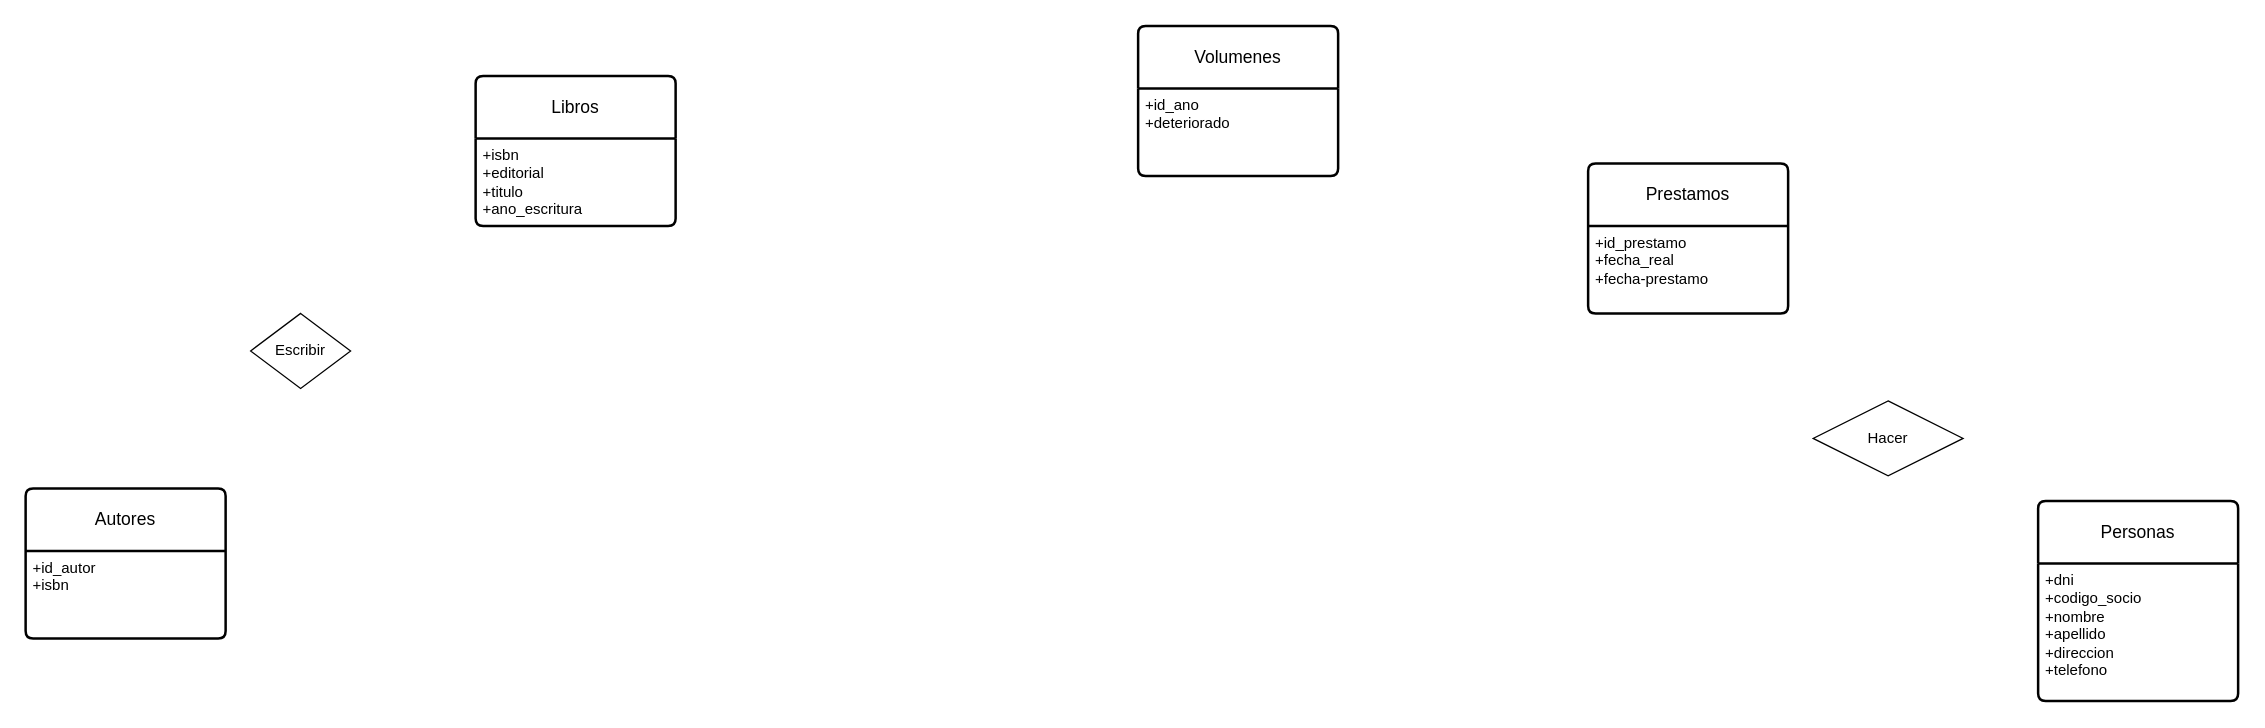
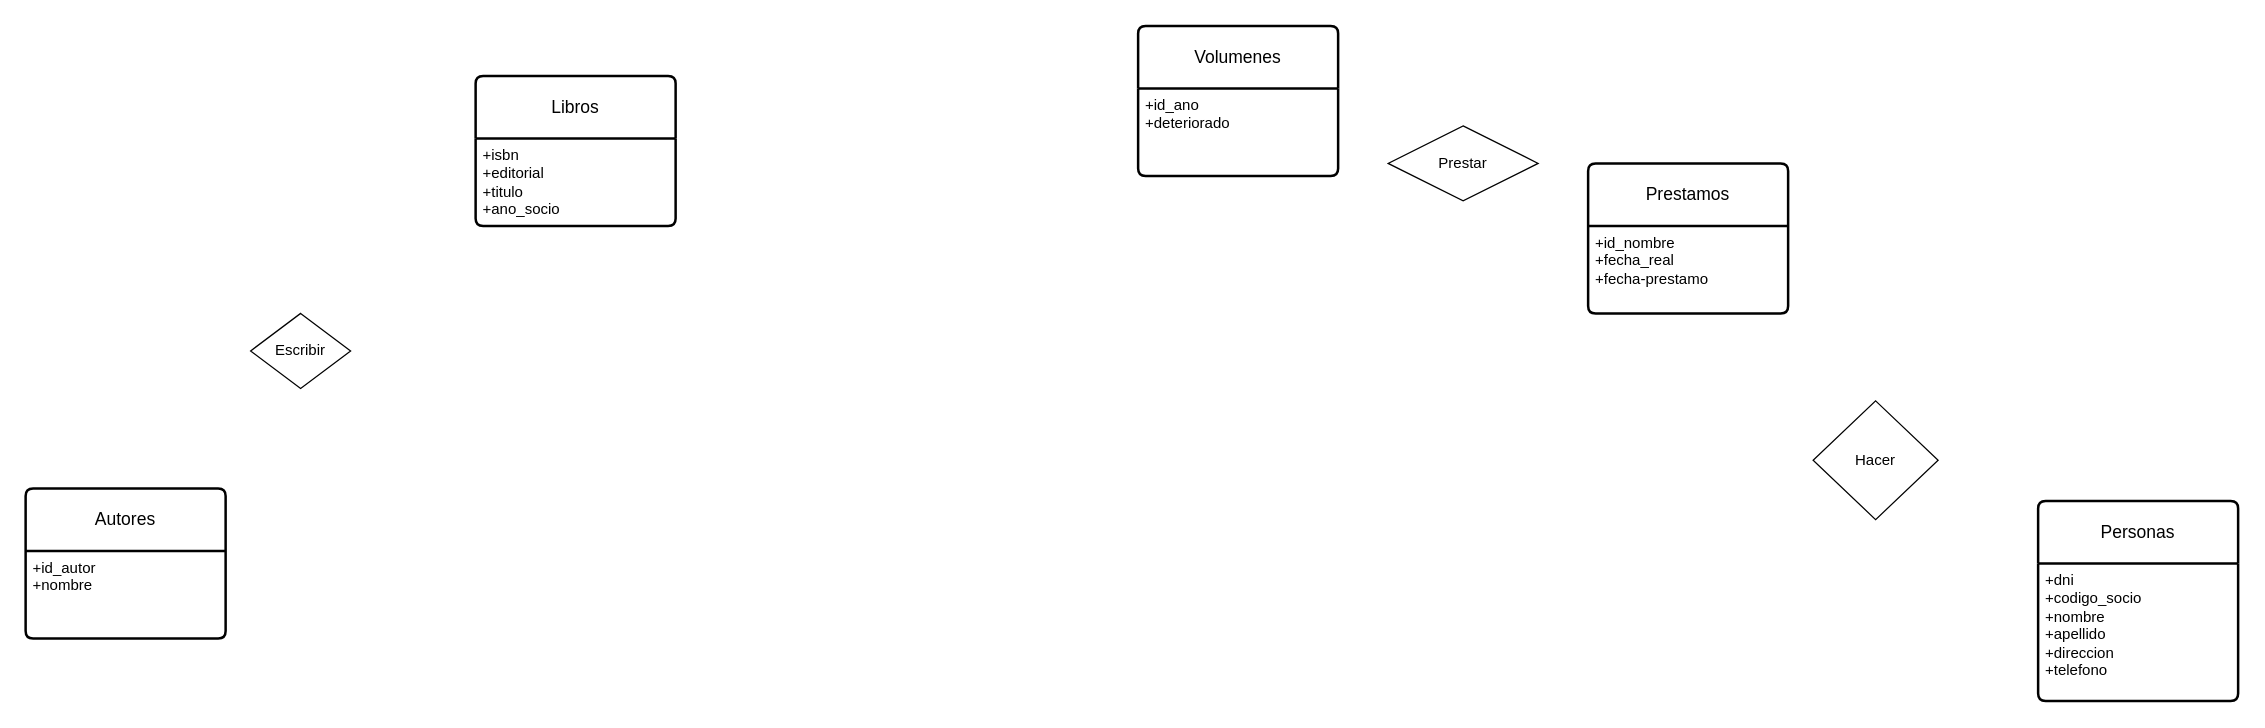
  <mxCell id="0" />
  <mxCell id="1" parent="0" />
  <mxCell id="2" value="Autores" style="swimlane;childLayout=stackLayout;horizontal=1;startSize=50;horizontalStack=0;rounded=1;fontSize=14;fontStyle=0;strokeWidth=2;resizeParent=0;resizeLast=1;shadow=0;dashed=0;align=center;arcSize=4;whiteSpace=wrap;html=1;" vertex="1" parent="1"><mxGeometry x="20" y="390" width="160" height="120" as="geometry" /></mxCell>
- <mxCell id="3" value="+id_autor&lt;br&gt;+isbn" style="align=left;strokeColor=none;fillColor=none;spacingLeft=4;fontSize=12;verticalAlign=top;resizable=0;rotatable=0;part=1;html=1;" vertex="1" parent="2"><mxGeometry y="50" width="160" height="70" as="geometry" /></mxCell>
+ <mxCell id="3" value="+id_autor&lt;br&gt;+nombre" style="align=left;strokeColor=none;fillColor=none;spacingLeft=4;fontSize=12;verticalAlign=top;resizable=0;rotatable=0;part=1;html=1;" vertex="1" parent="2"><mxGeometry y="50" width="160" height="70" as="geometry" /></mxCell>
  <mxCell id="4" value="Escribir" style="shape=rhombus;perimeter=rhombusPerimeter;whiteSpace=wrap;html=1;align=center;" vertex="1" parent="1"><mxGeometry x="200" y="250" width="80" height="60" as="geometry" /></mxCell>
  <mxCell id="5" value="Libros" style="swimlane;childLayout=stackLayout;horizontal=1;startSize=50;horizontalStack=0;rounded=1;fontSize=14;fontStyle=0;strokeWidth=2;resizeParent=0;resizeLast=1;shadow=0;dashed=0;align=center;arcSize=4;whiteSpace=wrap;html=1;" vertex="1" parent="1"><mxGeometry x="380" y="60" width="160" height="120" as="geometry" /></mxCell>
- <mxCell id="6" value="+isbn&lt;br&gt;+editorial&lt;br&gt;+titulo&lt;br&gt;+ano_escritura" style="align=left;strokeColor=none;fillColor=none;spacingLeft=4;fontSize=12;verticalAlign=top;resizable=0;rotatable=0;part=1;html=1;" vertex="1" parent="5"><mxGeometry y="50" width="160" height="70" as="geometry" /></mxCell>
+ <mxCell id="6" value="+isbn&lt;br&gt;+editorial&lt;br&gt;+titulo&lt;br&gt;+ano_socio" style="align=left;strokeColor=none;fillColor=none;spacingLeft=4;fontSize=12;verticalAlign=top;resizable=0;rotatable=0;part=1;html=1;" vertex="1" parent="5"><mxGeometry y="50" width="160" height="70" as="geometry" /></mxCell>
  <mxCell id="7" value="Volumenes" style="swimlane;childLayout=stackLayout;horizontal=1;startSize=50;horizontalStack=0;rounded=1;fontSize=14;fontStyle=0;strokeWidth=2;resizeParent=0;resizeLast=1;shadow=0;dashed=0;align=center;arcSize=4;whiteSpace=wrap;html=1;" vertex="1" parent="1"><mxGeometry x="910" y="20" width="160" height="120" as="geometry" /></mxCell>
  <mxCell id="8" value="+id_ano&lt;br&gt;+deteriorado" style="align=left;strokeColor=none;fillColor=none;spacingLeft=4;fontSize=12;verticalAlign=top;resizable=0;rotatable=0;part=1;html=1;" vertex="1" parent="7"><mxGeometry y="50" width="160" height="70" as="geometry" /></mxCell>
+ <mxCell id="9" value="Prestar" style="shape=rhombus;perimeter=rhombusPerimeter;whiteSpace=wrap;html=1;align=center;" vertex="1" parent="1"><mxGeometry x="1110" y="100" width="120" height="60" as="geometry" /></mxCell>
  <mxCell id="10" value="Prestamos" style="swimlane;childLayout=stackLayout;horizontal=1;startSize=50;horizontalStack=0;rounded=1;fontSize=14;fontStyle=0;strokeWidth=2;resizeParent=0;resizeLast=1;shadow=0;dashed=0;align=center;arcSize=4;whiteSpace=wrap;html=1;" vertex="1" parent="1"><mxGeometry x="1270" y="130" width="160" height="120" as="geometry" /></mxCell>
- <mxCell id="11" value="+id_prestamo&lt;br&gt;+fecha_real&lt;br&gt;+fecha-prestamo" style="align=left;strokeColor=none;fillColor=none;spacingLeft=4;fontSize=12;verticalAlign=top;resizable=0;rotatable=0;part=1;html=1;" vertex="1" parent="10"><mxGeometry y="50" width="160" height="70" as="geometry" /></mxCell>
- <mxCell id="12" value="Hacer" style="shape=rhombus;perimeter=rhombusPerimeter;whiteSpace=wrap;html=1;align=center;" vertex="1" parent="1"><mxGeometry x="1450" y="320" width="120" height="60" as="geometry" /></mxCell>
+ <mxCell id="11" value="+id_nombre&lt;br&gt;+fecha_real&lt;br&gt;+fecha-prestamo" style="align=left;strokeColor=none;fillColor=none;spacingLeft=4;fontSize=12;verticalAlign=top;resizable=0;rotatable=0;part=1;html=1;" vertex="1" parent="10"><mxGeometry y="50" width="160" height="70" as="geometry" /></mxCell>
+ <mxCell id="12" value="Hacer" style="shape=rhombus;perimeter=rhombusPerimeter;whiteSpace=wrap;html=1;align=center;" vertex="1" parent="1"><mxGeometry x="1450" y="320" width="100" height="95" as="geometry" /></mxCell>
  <mxCell id="13" value="Personas" style="swimlane;childLayout=stackLayout;horizontal=1;startSize=50;horizontalStack=0;rounded=1;fontSize=14;fontStyle=0;strokeWidth=2;resizeParent=0;resizeLast=1;shadow=0;dashed=0;align=center;arcSize=4;whiteSpace=wrap;html=1;" vertex="1" parent="1"><mxGeometry x="1630" y="400" width="160" height="160" as="geometry" /></mxCell>
  <mxCell id="14" value="+dni&lt;br&gt;+codigo_socio&lt;br&gt;+nombre&lt;br&gt;+apellido&lt;br&gt;+direccion&lt;br&gt;+telefono" style="align=left;strokeColor=none;fillColor=none;spacingLeft=4;fontSize=12;verticalAlign=top;resizable=0;rotatable=0;part=1;html=1;" vertex="1" parent="13"><mxGeometry y="50" width="160" height="110" as="geometry" /></mxCell>
